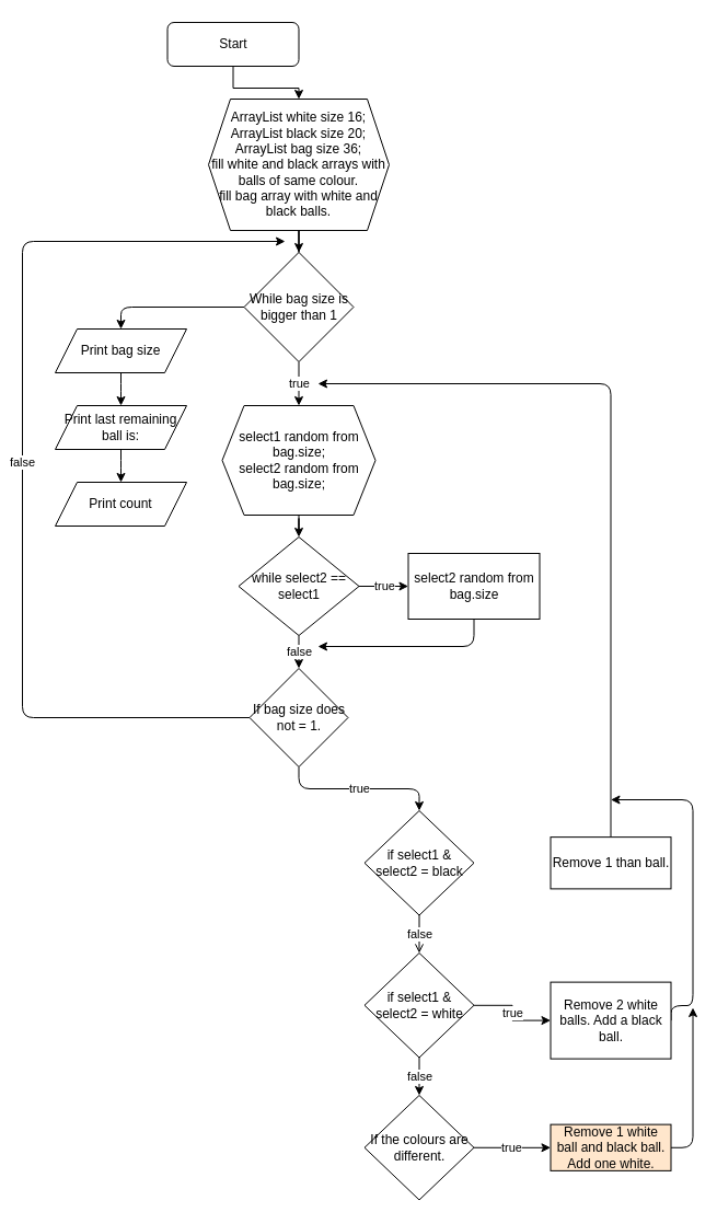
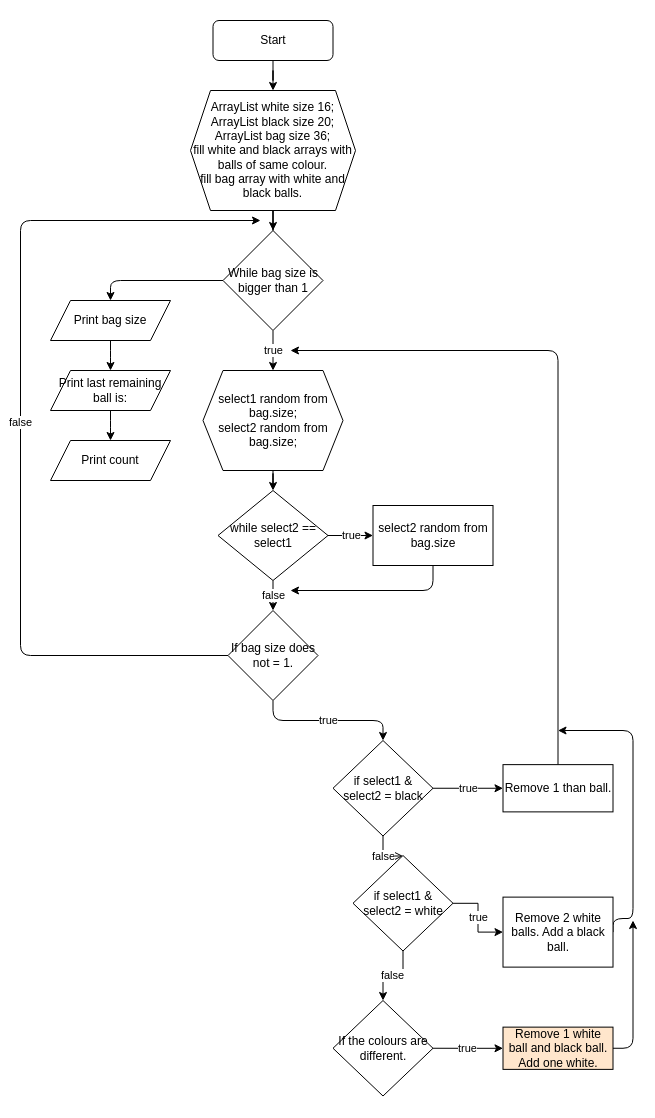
  <mxCell id="0" />
  <mxCell id="1" parent="0" />
  <mxCell id="2" value="" style="edgeStyle=orthogonalEdgeStyle;rounded=0;orthogonalLoop=1;jettySize=auto;html=1;" edge="1" parent="1" source="3" target="5"><mxGeometry relative="1" as="geometry" /></mxCell>
- <mxCell id="3" value="Start" style="rounded=1;whiteSpace=wrap;html=1;" vertex="1" parent="1"><mxGeometry x="152.5" y="20" width="120" height="40" as="geometry" /></mxCell>
+ <mxCell id="3" value="Start" style="rounded=1;whiteSpace=wrap;html=1;" vertex="1" parent="1"><mxGeometry x="212.5" y="20" width="120" height="40" as="geometry" /></mxCell>
  <mxCell id="4" value="" style="edgeStyle=orthogonalEdgeStyle;rounded=0;orthogonalLoop=1;jettySize=auto;html=1;" edge="1" parent="1" source="5" target="8"><mxGeometry relative="1" as="geometry" /></mxCell>
  <mxCell id="5" value="&lt;div&gt;ArrayList white size 16;&lt;/div&gt;&lt;div&gt;ArrayList black size 20;&lt;/div&gt;&lt;div&gt;ArrayList bag size 36;&lt;/div&gt;&lt;div&gt;fill white and black arrays with balls of same colour.&lt;/div&gt;&lt;div&gt;fill bag array with white and black balls.&lt;br&gt;&lt;/div&gt;" style="shape=hexagon;perimeter=hexagonPerimeter2;whiteSpace=wrap;html=1;fixedSize=1;" vertex="1" parent="1"><mxGeometry x="190" y="90" width="165" height="120" as="geometry" /></mxCell>
  <mxCell id="6" value="true" style="edgeStyle=orthogonalEdgeStyle;rounded=1;orthogonalLoop=1;jettySize=auto;html=1;" edge="1" parent="1" source="8" target="10"><mxGeometry relative="1" as="geometry" /></mxCell>
  <mxCell id="7" style="edgeStyle=orthogonalEdgeStyle;rounded=1;jumpStyle=none;jumpSize=16;orthogonalLoop=1;jettySize=auto;html=1;exitX=0;exitY=0.5;exitDx=0;exitDy=0;entryX=0.5;entryY=0;entryDx=0;entryDy=0;" edge="1" parent="1" source="8" target="34"><mxGeometry relative="1" as="geometry"><mxPoint x="110" y="300" as="targetPoint" /><Array as="points"><mxPoint x="110" y="280" /></Array></mxGeometry></mxCell>
  <mxCell id="8" value="While bag size is bigger than 1" style="rhombus;whiteSpace=wrap;html=1;" vertex="1" parent="1"><mxGeometry x="222.5" y="230" width="100" height="100" as="geometry" /></mxCell>
  <mxCell id="9" value="" style="edgeStyle=orthogonalEdgeStyle;rounded=1;orthogonalLoop=1;jettySize=auto;html=1;" edge="1" parent="1" source="10" target="30"><mxGeometry relative="1" as="geometry" /></mxCell>
  <mxCell id="10" value="&lt;div&gt;select1 random from bag.size;&lt;/div&gt;&lt;div&gt;select2 random from bag.size;&lt;br&gt;&lt;/div&gt;" style="shape=hexagon;perimeter=hexagonPerimeter2;whiteSpace=wrap;html=1;fixedSize=1;" vertex="1" parent="1"><mxGeometry x="202.5" y="370" width="140" height="100" as="geometry" /></mxCell>
  <mxCell id="11" value="true" style="edgeStyle=orthogonalEdgeStyle;rounded=1;orthogonalLoop=1;jettySize=auto;html=1;exitX=0.5;exitY=1;exitDx=0;exitDy=0;" edge="1" parent="1" source="13" target="16"><mxGeometry relative="1" as="geometry"><mxPoint x="287.5" y="710" as="sourcePoint" /></mxGeometry></mxCell>
  <mxCell id="12" value="false" style="edgeStyle=orthogonalEdgeStyle;rounded=1;jumpStyle=none;jumpSize=16;orthogonalLoop=1;jettySize=auto;html=1;exitX=0;exitY=0.5;exitDx=0;exitDy=0;" edge="1" parent="1" source="13"><mxGeometry relative="1" as="geometry"><mxPoint x="260" y="220" as="targetPoint" /><Array as="points"><mxPoint x="20" y="655" /><mxPoint x="20" y="220" /></Array></mxGeometry></mxCell>
  <mxCell id="13" value="If bag size does not = 1." style="rhombus;whiteSpace=wrap;html=1;" vertex="1" parent="1"><mxGeometry x="227.5" y="610" width="90" height="90" as="geometry" /></mxCell>
+ <mxCell id="14" value="true" style="edgeStyle=orthogonalEdgeStyle;rounded=0;orthogonalLoop=1;jettySize=auto;html=1;" edge="1" parent="1" source="16" target="18"><mxGeometry relative="1" as="geometry" /></mxCell>
  <mxCell id="15" value="false" style="edgeStyle=orthogonalEdgeStyle;rounded=0;orthogonalLoop=1;jettySize=auto;html=1;endArrow=open;" edge="1" parent="1" source="16" target="21"><mxGeometry relative="1" as="geometry" /></mxCell>
  <mxCell id="16" value="if select1 &amp;amp; select2 = black" style="rhombus;whiteSpace=wrap;html=1;" vertex="1" parent="1"><mxGeometry x="332.5" y="740" width="100" height="95.5" as="geometry" /></mxCell>
  <mxCell id="17" style="edgeStyle=orthogonalEdgeStyle;rounded=1;orthogonalLoop=1;jettySize=auto;html=1;exitX=0.5;exitY=0;exitDx=0;exitDy=0;" edge="1" parent="1" source="18"><mxGeometry relative="1" as="geometry"><mxPoint x="290" y="350" as="targetPoint" /><Array as="points"><mxPoint x="558" y="350" /></Array></mxGeometry></mxCell>
  <mxCell id="18" value="Remove 1 than ball." style="whiteSpace=wrap;html=1;" vertex="1" parent="1"><mxGeometry x="502.5" y="764.13" width="110" height="47.25" as="geometry" /></mxCell>
  <mxCell id="19" value="true" style="edgeStyle=orthogonalEdgeStyle;rounded=0;orthogonalLoop=1;jettySize=auto;html=1;" edge="1" parent="1" source="21" target="23"><mxGeometry relative="1" as="geometry" /></mxCell>
  <mxCell id="20" value="&lt;div&gt;false&lt;/div&gt;" style="edgeStyle=orthogonalEdgeStyle;rounded=0;orthogonalLoop=1;jettySize=auto;html=1;entryX=0.5;entryY=0;entryDx=0;entryDy=0;" edge="1" parent="1" source="21" target="27"><mxGeometry relative="1" as="geometry"><mxPoint x="382.5" y="988.87" as="targetPoint" /></mxGeometry></mxCell>
- <mxCell id="21" value="if select1 &amp;amp; select2 = white" style="rhombus;whiteSpace=wrap;html=1;" vertex="1" parent="1"><mxGeometry x="332.5" y="870" width="100" height="95.5" as="geometry" /></mxCell>
+ <mxCell id="21" value="if select1 &amp;amp; select2 = white" style="rhombus;whiteSpace=wrap;html=1;" vertex="1" parent="1"><mxGeometry x="352.5" y="855" width="100" height="95.5" as="geometry" /></mxCell>
  <mxCell id="22" style="edgeStyle=orthogonalEdgeStyle;rounded=1;orthogonalLoop=1;jettySize=auto;html=1;exitX=1;exitY=0.5;exitDx=0;exitDy=0;" edge="1" parent="1" source="23"><mxGeometry relative="1" as="geometry"><mxPoint x="557.5" y="730" as="targetPoint" /><Array as="points"><mxPoint x="632.5" y="918" /><mxPoint x="632.5" y="730" /></Array></mxGeometry></mxCell>
  <mxCell id="23" value="Remove 2 white balls. Add a black ball." style="whiteSpace=wrap;html=1;" vertex="1" parent="1"><mxGeometry x="502.5" y="896.62" width="110" height="70" as="geometry" /></mxCell>
  <mxCell id="24" value="true" style="edgeStyle=orthogonalEdgeStyle;rounded=0;orthogonalLoop=1;jettySize=auto;html=1;exitX=1;exitY=0.5;exitDx=0;exitDy=0;" edge="1" parent="1" source="27" target="26"><mxGeometry relative="1" as="geometry"><mxPoint x="442.476" y="1047.394" as="sourcePoint" /><Array as="points" /></mxGeometry></mxCell>
  <mxCell id="25" style="edgeStyle=orthogonalEdgeStyle;rounded=1;orthogonalLoop=1;jettySize=auto;html=1;exitX=1;exitY=0.5;exitDx=0;exitDy=0;" edge="1" parent="1" source="26"><mxGeometry relative="1" as="geometry"><mxPoint x="632.5" y="920" as="targetPoint" /><Array as="points"><mxPoint x="632.5" y="1048" /><mxPoint x="632.5" y="920" /></Array></mxGeometry></mxCell>
  <mxCell id="26" value="&lt;div&gt;Remove 1 white ball and black ball.&lt;/div&gt;&lt;div&gt;Add one white.&lt;br&gt;&lt;/div&gt;" style="whiteSpace=wrap;html=1;fillColor=#ffe6cc;" vertex="1" parent="1"><mxGeometry x="502.5" y="1026.63" width="110" height="42.25" as="geometry" /></mxCell>
  <mxCell id="27" value="If the colours are different." style="rhombus;whiteSpace=wrap;html=1;" vertex="1" parent="1"><mxGeometry x="332.5" y="1000" width="100" height="95.5" as="geometry" /></mxCell>
  <mxCell id="28" value="true" style="edgeStyle=orthogonalEdgeStyle;rounded=1;orthogonalLoop=1;jettySize=auto;html=1;" edge="1" parent="1" source="30" target="32"><mxGeometry relative="1" as="geometry" /></mxCell>
  <mxCell id="29" value="false" style="edgeStyle=orthogonalEdgeStyle;rounded=1;orthogonalLoop=1;jettySize=auto;html=1;exitX=0.5;exitY=1;exitDx=0;exitDy=0;" edge="1" parent="1" source="30" target="13"><mxGeometry relative="1" as="geometry"><mxPoint x="272.5" y="590" as="sourcePoint" /></mxGeometry></mxCell>
  <mxCell id="30" value="while select2 == select1 " style="rhombus;whiteSpace=wrap;html=1;" vertex="1" parent="1"><mxGeometry x="217.5" y="490" width="110" height="90" as="geometry" /></mxCell>
  <mxCell id="31" style="edgeStyle=orthogonalEdgeStyle;rounded=1;orthogonalLoop=1;jettySize=auto;html=1;exitX=0.5;exitY=1;exitDx=0;exitDy=0;" edge="1" parent="1" source="32"><mxGeometry relative="1" as="geometry"><mxPoint x="290" y="590" as="targetPoint" /><Array as="points"><mxPoint x="433" y="590" /><mxPoint x="290" y="590" /></Array></mxGeometry></mxCell>
  <mxCell id="32" value="select2 random from bag.size" style="whiteSpace=wrap;html=1;" vertex="1" parent="1"><mxGeometry x="372.5" y="505" width="120" height="60" as="geometry" /></mxCell>
  <mxCell id="33" value="" style="edgeStyle=orthogonalEdgeStyle;rounded=1;jumpStyle=none;jumpSize=16;orthogonalLoop=1;jettySize=auto;html=1;" edge="1" parent="1" source="34" target="36"><mxGeometry relative="1" as="geometry" /></mxCell>
  <mxCell id="34" value="Print bag size" style="shape=parallelogram;perimeter=parallelogramPerimeter;whiteSpace=wrap;html=1;fixedSize=1;" vertex="1" parent="1"><mxGeometry x="50" y="300" width="120" height="40" as="geometry" /></mxCell>
  <mxCell id="35" value="" style="edgeStyle=orthogonalEdgeStyle;rounded=1;jumpStyle=none;jumpSize=16;orthogonalLoop=1;jettySize=auto;html=1;" edge="1" parent="1" source="36" target="37"><mxGeometry relative="1" as="geometry" /></mxCell>
  <mxCell id="36" value="Print last remaining ball is:" style="shape=parallelogram;perimeter=parallelogramPerimeter;whiteSpace=wrap;html=1;fixedSize=1;" vertex="1" parent="1"><mxGeometry x="50" y="370" width="120" height="40" as="geometry" /></mxCell>
  <mxCell id="37" value="Print count" style="shape=parallelogram;perimeter=parallelogramPerimeter;whiteSpace=wrap;html=1;fixedSize=1;" vertex="1" parent="1"><mxGeometry x="50" y="440" width="120" height="40" as="geometry" /></mxCell>
